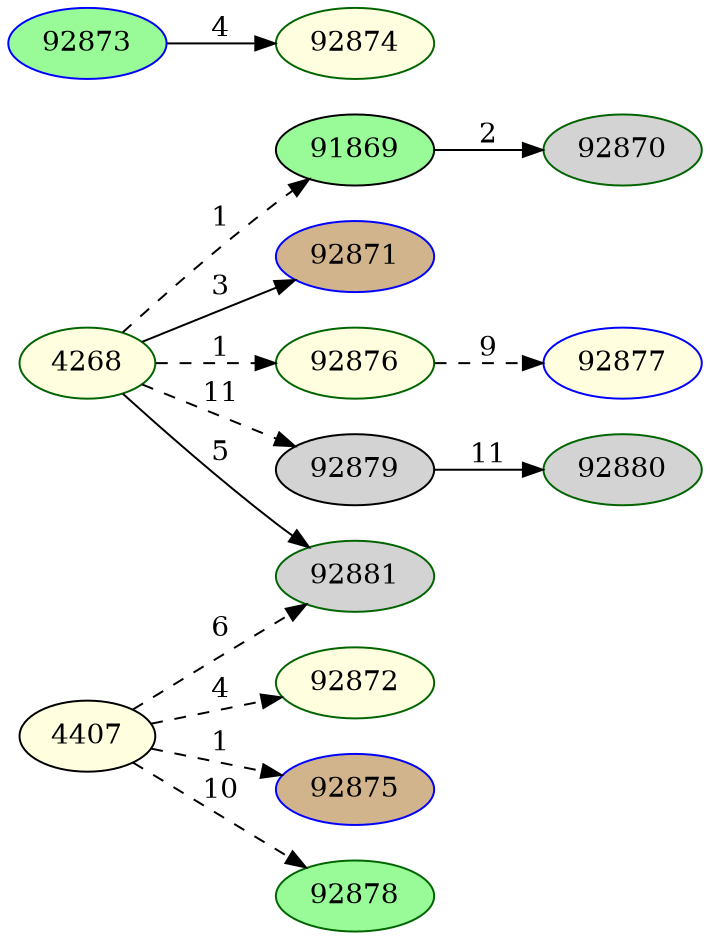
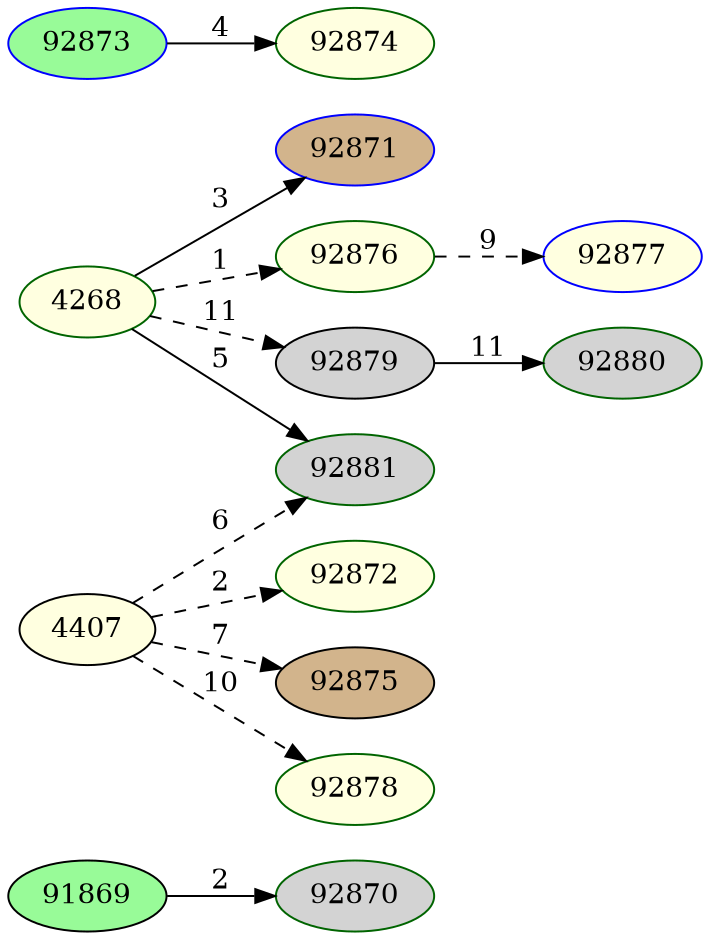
  digraph {
    rankdir=LR
    node [color=darkgreen fillcolor=lightyellow style=filled]
    edge [style=dashed]
    n1 [color=black fillcolor=palegreen label=91869]
    4268
    92871 [color=blue fillcolor=tan]
    92876
    92879 [color=black fillcolor=lightgrey]
    92881 [fillcolor=lightgrey]
    92870 [fillcolor=lightgrey]
    92873 [color=blue fillcolor=palegreen]
    92874
    92877 [color=blue]
    92880 [fillcolor=lightgrey]
    4407 [color=black]
    92872
-   92875 [color=blue fillcolor=tan]
-   92878 [fillcolor=palegreen]
+   92875 [color=black fillcolor=tan]
+   92878
    n1 -> 92870 [label=2 style=solid]
-   4268 -> n1 [label=1]
    4268 -> 92871 [label=3 style=solid]
    4268 -> 92876 [label=1]
    4268 -> 92879 [label=11]
    4268 -> 92881 [label=5 style=solid]
    92876 -> 92877 [label=9]
    92879 -> 92880 [label=11 style=solid]
    92873 -> 92874 [label=4 style=solid]
    4407 -> 92881 [label=6]
-   4407 -> 92872 [label=4]
-   4407 -> 92875 [label=1]
+   4407 -> 92872 [label=2]
+   4407 -> 92875 [label=7]
    4407 -> 92878 [label=10]
  }
